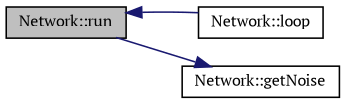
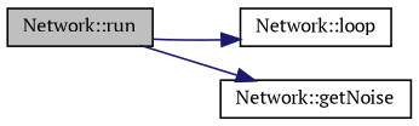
  digraph {
    fontname="PT Serif"
    rankdir=LR
    node [color=black fillcolor=white fontname="PT Serif" fontsize=10 shape=record style=filled]
    edge [color=midnightblue fontname="PT Serif" fontsize=10 labelfontname=Helvetica labelfontsize=10 style=solid]
    n1 [fillcolor=grey75 fontcolor=black height=0.2 label="Network::run" width=0.4]
    n2 [height=0.2 label="Network::loop" width=0.4]
    n3 [height=0.2 label="Network::getNoise" width=0.4]
-   n2 -> n1
+   n1 -> n2
    n1 -> n3
  }
